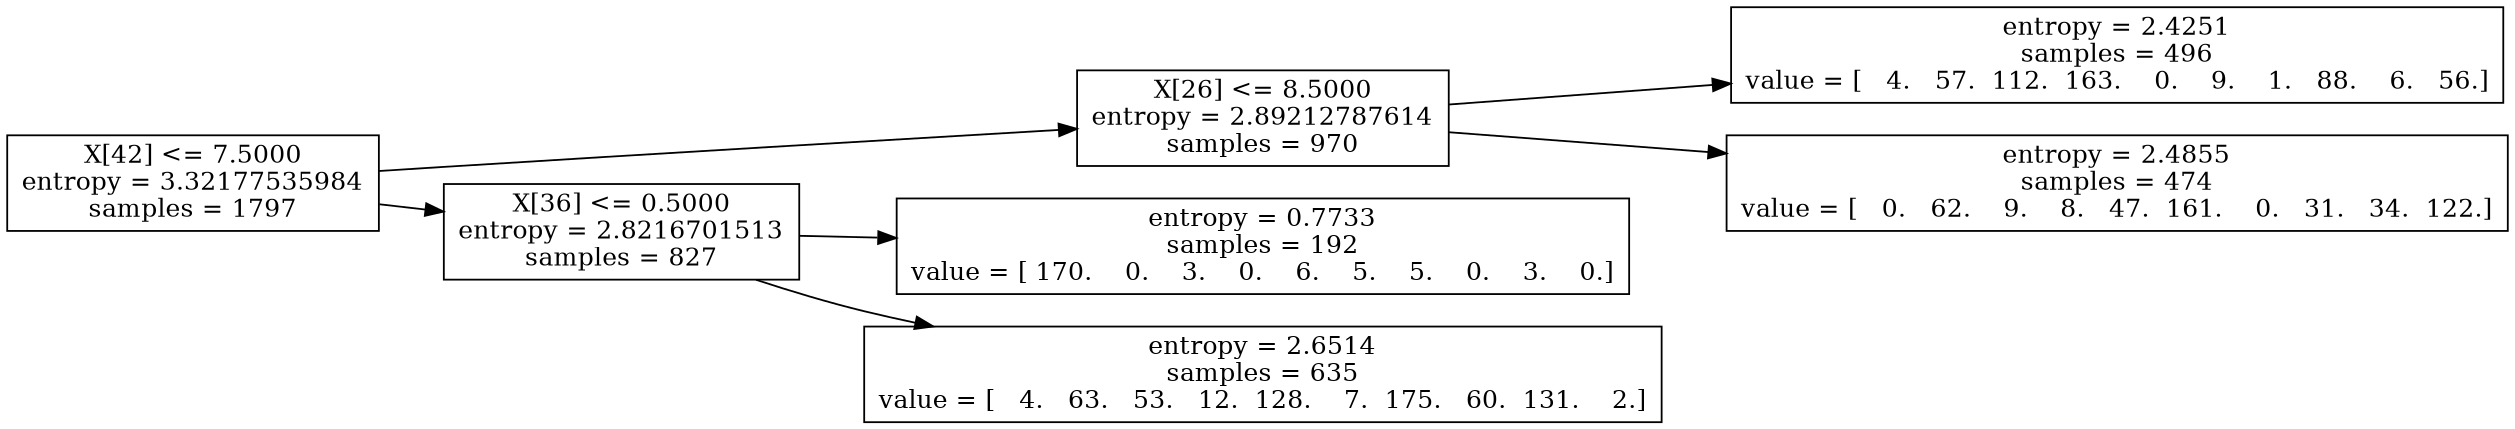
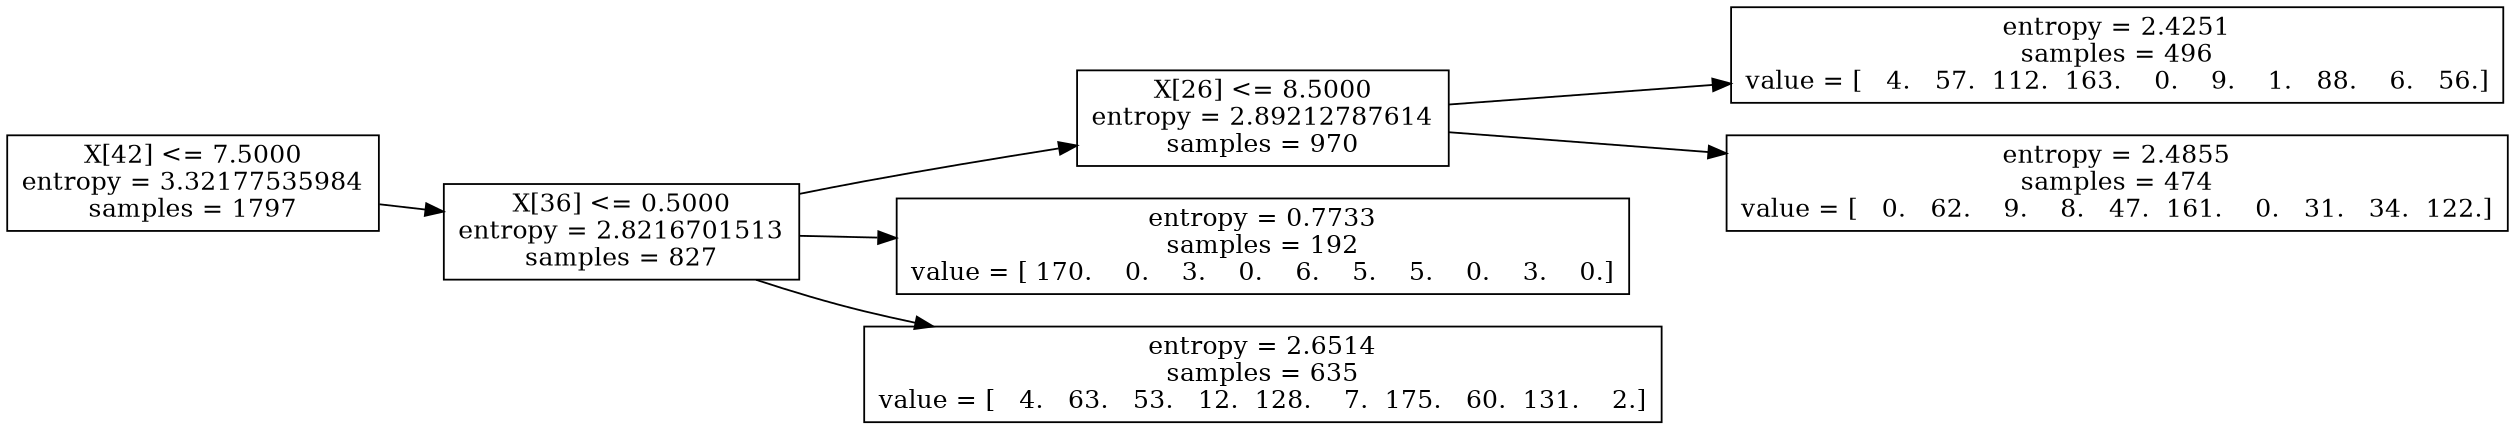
  digraph {
    rankdir=LR
    node [shape=box]
    n1 [label="X[42] <= 7.5000\nentropy = 3.32177535984\nsamples = 1797"]
    n2 [label="X[26] <= 8.5000\nentropy = 2.89212787614\nsamples = 970"]
    n3 [label="X[36] <= 0.5000\nentropy = 2.8216701513\nsamples = 827"]
    n4 [label="entropy = 2.4251\nsamples = 496\nvalue = [   4.   57.  112.  163.    0.    9.    1.   88.    6.   56.]"]
    n5 [label="entropy = 2.4855\nsamples = 474\nvalue = [   0.   62.    9.    8.   47.  161.    0.   31.   34.  122.]"]
    n6 [label="entropy = 0.7733\nsamples = 192\nvalue = [ 170.    0.    3.    0.    6.    5.    5.    0.    3.    0.]"]
    n7 [label="entropy = 2.6514\nsamples = 635\nvalue = [   4.   63.   53.   12.  128.    7.  175.   60.  131.    2.]"]
-   n1 -> n2
+   n3 -> n2
    n1 -> n3
    n2 -> n4
    n2 -> n5
    n3 -> n6
    n3 -> n7
  }
